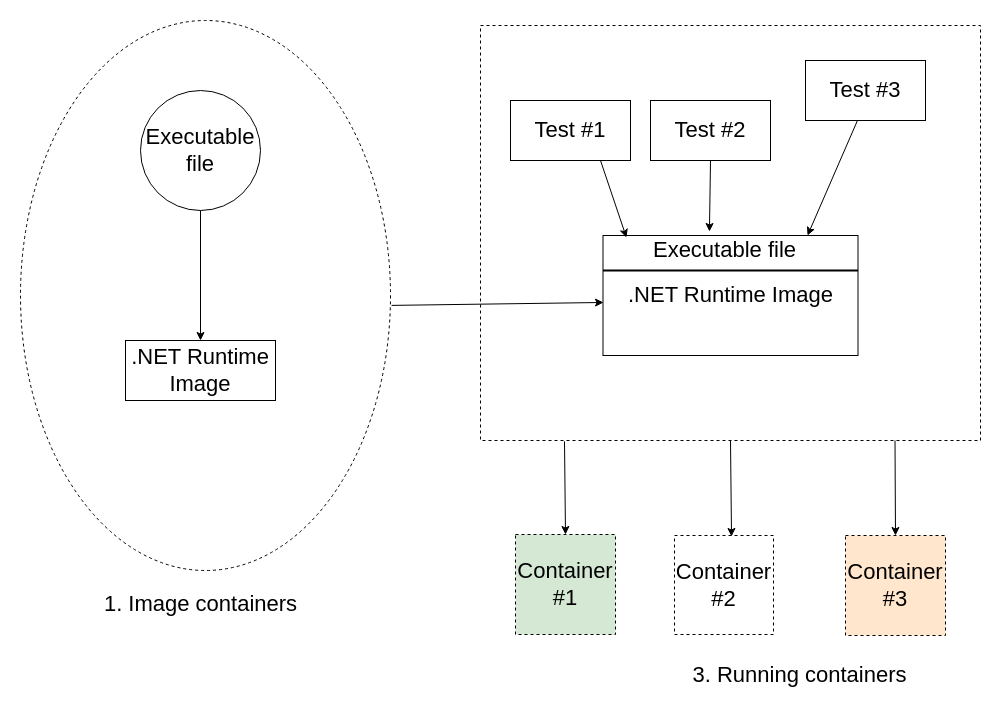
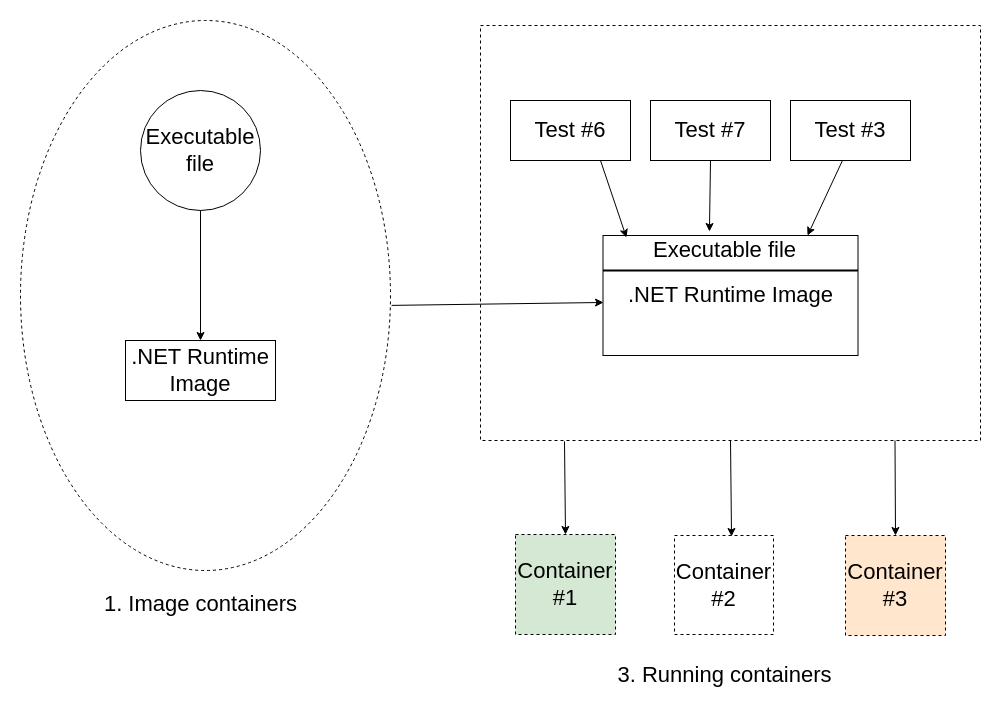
  <mxCell id="0" />
  <mxCell id="1" parent="0" />
  <mxCell id="2" value="" style="rounded=0;whiteSpace=wrap;html=1;dashed=1;fontSize=22;" vertex="1" parent="1"><mxGeometry x="480" y="25" width="500" height="415" as="geometry" /></mxCell>
  <mxCell id="3" value="" style="ellipse;whiteSpace=wrap;html=1;dashed=1;fontSize=22;" vertex="1" parent="1"><mxGeometry x="20" y="20" width="370" height="550" as="geometry" /></mxCell>
  <mxCell id="4" value=".NET Runtime Image" style="rounded=0;whiteSpace=wrap;html=1;fontSize=22;" vertex="1" parent="1"><mxGeometry x="125" y="340" width="150" height="60" as="geometry" /></mxCell>
  <mxCell id="5" value="Executable file" style="ellipse;whiteSpace=wrap;html=1;aspect=fixed;fontSize=22;" vertex="1" parent="1"><mxGeometry x="140" y="90" width="120" height="120" as="geometry" /></mxCell>
- <mxCell id="6" value="Test #1" style="rounded=0;whiteSpace=wrap;html=1;fontSize=22;" vertex="1" parent="1"><mxGeometry x="510" y="100" width="120" height="60" as="geometry" /></mxCell>
- <mxCell id="7" value="Test #2" style="rounded=0;whiteSpace=wrap;html=1;fontSize=22;" vertex="1" parent="1"><mxGeometry x="650" y="100" width="120" height="60" as="geometry" /></mxCell>
- <mxCell id="8" value="Test #3" style="rounded=0;whiteSpace=wrap;html=1;fontSize=22;" vertex="1" parent="1"><mxGeometry x="805" y="60" width="120" height="60" as="geometry" /></mxCell>
+ <mxCell id="6" value="Test #6" style="rounded=0;whiteSpace=wrap;html=1;fontSize=22;" vertex="1" parent="1"><mxGeometry x="510" y="100" width="120" height="60" as="geometry" /></mxCell>
+ <mxCell id="7" value="Test #7" style="rounded=0;whiteSpace=wrap;html=1;fontSize=22;" vertex="1" parent="1"><mxGeometry x="650" y="100" width="120" height="60" as="geometry" /></mxCell>
+ <mxCell id="8" value="Test #3" style="rounded=0;whiteSpace=wrap;html=1;fontSize=22;" vertex="1" parent="1"><mxGeometry x="790" y="100" width="120" height="60" as="geometry" /></mxCell>
  <mxCell id="9" value=".NET Runtime Image" style="rounded=0;whiteSpace=wrap;html=1;fontSize=22;" vertex="1" parent="1"><mxGeometry x="602.5" y="235" width="255" height="120" as="geometry" /></mxCell>
  <mxCell id="10" value="" style="line;strokeWidth=2;html=1;fontSize=22;" vertex="1" parent="1"><mxGeometry x="602.5" y="265" width="255" height="10" as="geometry" /></mxCell>
  <mxCell id="11" value="Executable file" style="text;html=1;align=center;verticalAlign=middle;resizable=0;points=[];autosize=1;fontSize=22;" vertex="1" parent="1"><mxGeometry x="643.5" y="235" width="160" height="30" as="geometry" /></mxCell>
  <mxCell id="12" value="Container #1" style="whiteSpace=wrap;html=1;aspect=fixed;dashed=1;fontSize=22;fillColor=#d5e8d4;" vertex="1" parent="1"><mxGeometry x="515" y="534" width="100" height="100" as="geometry" /></mxCell>
  <mxCell id="13" value="Container #2" style="whiteSpace=wrap;html=1;aspect=fixed;dashed=1;fontSize=22;" vertex="1" parent="1"><mxGeometry x="674" y="535" width="99" height="99" as="geometry" /></mxCell>
  <mxCell id="14" value="Container #3" style="whiteSpace=wrap;html=1;aspect=fixed;dashed=1;fontSize=22;fillColor=#ffe6cc;" vertex="1" parent="1"><mxGeometry x="845" y="535" width="100" height="100" as="geometry" /></mxCell>
  <mxCell id="15" value="1. Image containers" style="text;html=1;align=center;verticalAlign=middle;resizable=0;points=[];autosize=1;fontSize=22;" vertex="1" parent="1"><mxGeometry x="90" y="589" width="220" height="30" as="geometry" /></mxCell>
- <mxCell id="16" value="3. Running containers" style="text;html=1;align=center;verticalAlign=middle;resizable=0;points=[];autosize=1;fontSize=22;" vertex="1" parent="1"><mxGeometry x="683.5" y="660" width="230" height="30" as="geometry" /></mxCell>
+ <mxCell id="16" value="3. Running containers" style="text;html=1;align=center;verticalAlign=middle;resizable=0;points=[];autosize=1;fontSize=22;" vertex="1" parent="1"><mxGeometry x="608.5" y="660" width="230" height="30" as="geometry" /></mxCell>
  <mxCell id="17" value="" style="endArrow=classic;html=1;fontSize=22;exitX=0.5;exitY=1;exitDx=0;exitDy=0;entryX=0.5;entryY=0;entryDx=0;entryDy=0;" edge="1" parent="1" source="5" target="4"><mxGeometry width="50" height="50" relative="1" as="geometry"><mxPoint x="380" y="380" as="sourcePoint" /><mxPoint x="430" y="330" as="targetPoint" /></mxGeometry></mxCell>
  <mxCell id="18" value="" style="endArrow=classic;html=1;fontSize=22;entryX=0.002;entryY=0.558;entryDx=0;entryDy=0;entryPerimeter=0;exitX=1.003;exitY=0.518;exitDx=0;exitDy=0;exitPerimeter=0;" edge="1" parent="1" source="3" target="9"><mxGeometry width="50" height="50" relative="1" as="geometry"><mxPoint x="380" y="380" as="sourcePoint" /><mxPoint x="430" y="330" as="targetPoint" /></mxGeometry></mxCell>
  <mxCell id="19" value="" style="endArrow=classic;html=1;fontSize=22;entryX=0.092;entryY=0.017;entryDx=0;entryDy=0;entryPerimeter=0;exitX=0.75;exitY=1;exitDx=0;exitDy=0;" edge="1" parent="1" source="6" target="9"><mxGeometry width="50" height="50" relative="1" as="geometry"><mxPoint x="570" y="190" as="sourcePoint" /><mxPoint x="620" y="140" as="targetPoint" /></mxGeometry></mxCell>
  <mxCell id="20" value="" style="endArrow=classic;html=1;fontSize=22;entryX=0.409;entryY=-0.133;entryDx=0;entryDy=0;entryPerimeter=0;exitX=0.5;exitY=1;exitDx=0;exitDy=0;" edge="1" parent="1" source="7" target="11"><mxGeometry width="50" height="50" relative="1" as="geometry"><mxPoint x="610" y="170" as="sourcePoint" /><mxPoint x="635.96" y="247.04" as="targetPoint" /></mxGeometry></mxCell>
  <mxCell id="21" value="" style="endArrow=classic;html=1;fontSize=22;entryX=1.022;entryY=0;entryDx=0;entryDy=0;entryPerimeter=0;exitX=0.433;exitY=1;exitDx=0;exitDy=0;exitPerimeter=0;" edge="1" parent="1" source="8" target="11"><mxGeometry width="50" height="50" relative="1" as="geometry"><mxPoint x="620" y="180" as="sourcePoint" /><mxPoint x="645.96" y="257.04" as="targetPoint" /></mxGeometry></mxCell>
  <mxCell id="22" value="" style="endArrow=classic;html=1;fontSize=22;entryX=0.5;entryY=0;entryDx=0;entryDy=0;exitX=0.168;exitY=1.002;exitDx=0;exitDy=0;exitPerimeter=0;" edge="1" parent="1" source="2" target="12"><mxGeometry width="50" height="50" relative="1" as="geometry"><mxPoint x="604.04" y="450" as="sourcePoint" /><mxPoint x="630" y="527.04" as="targetPoint" /></mxGeometry></mxCell>
  <mxCell id="23" value="" style="endArrow=classic;html=1;fontSize=22;exitX=0.5;exitY=1;exitDx=0;exitDy=0;entryX=0.576;entryY=0.01;entryDx=0;entryDy=0;entryPerimeter=0;" edge="1" parent="1" source="2" target="13"><mxGeometry width="50" height="50" relative="1" as="geometry"><mxPoint x="620" y="180" as="sourcePoint" /><mxPoint x="730" y="530" as="targetPoint" /></mxGeometry></mxCell>
  <mxCell id="24" value="" style="endArrow=classic;html=1;fontSize=22;exitX=0.5;exitY=1;exitDx=0;exitDy=0;entryX=0.5;entryY=0;entryDx=0;entryDy=0;" edge="1" parent="1" target="14"><mxGeometry width="50" height="50" relative="1" as="geometry"><mxPoint x="894.5" y="440" as="sourcePoint" /><mxPoint x="895" y="530" as="targetPoint" /></mxGeometry></mxCell>
